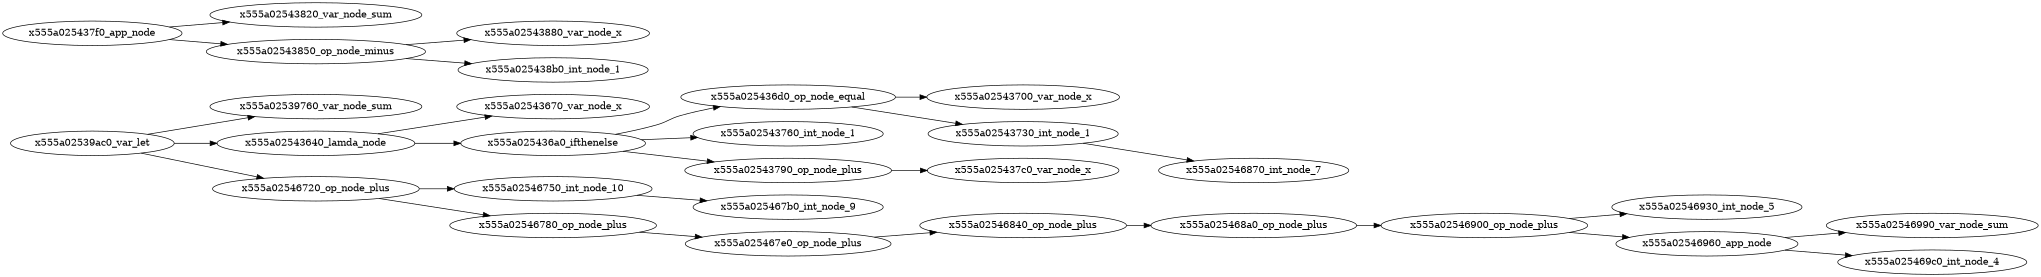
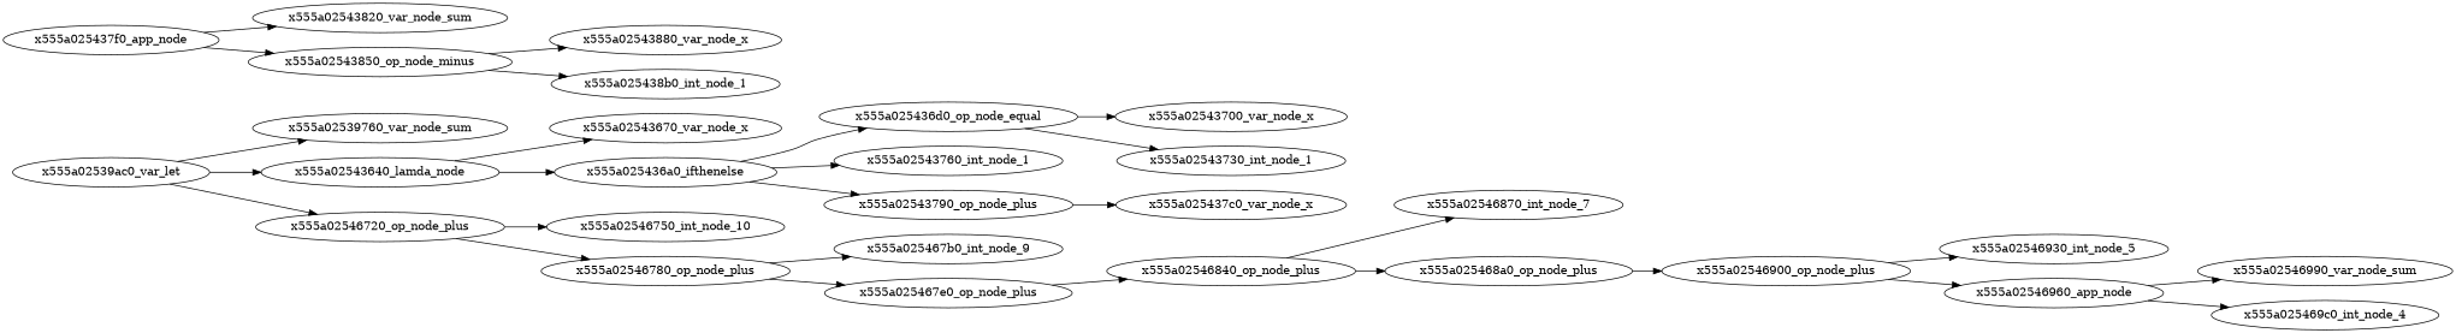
  digraph {
    rankdir=LR
    x555a02539ac0_var_let
    x555a02539760_var_node_sum
    x555a02543640_lamda_node
    x555a02546720_op_node_plus
    x555a02543670_var_node_x
    x555a025436a0_ifthenelse
    x555a02546750_int_node_10
    x555a02546780_op_node_plus
    x555a025436d0_op_node_equal
    x555a02543760_int_node_1
    x555a02543790_op_node_plus
    x555a02543700_var_node_x
    x555a02543730_int_node_1
    x555a025437c0_var_node_x
    x555a025437f0_app_node
    x555a02543820_var_node_sum
    x555a02543850_op_node_minus
    x555a02543880_var_node_x
    x555a025438b0_int_node_1
    x555a025467b0_int_node_9
    x555a025467e0_op_node_plus
    x555a02546840_op_node_plus
    x555a02546870_int_node_7
    x555a025468a0_op_node_plus
    x555a02546900_op_node_plus
    x555a02546930_int_node_5
    x555a02546960_app_node
    x555a02546990_var_node_sum
    x555a025469c0_int_node_4
    x555a02539ac0_var_let -> x555a02539760_var_node_sum
    x555a02539ac0_var_let -> x555a02543640_lamda_node
    x555a02539ac0_var_let -> x555a02546720_op_node_plus
    x555a02543640_lamda_node -> x555a02543670_var_node_x
    x555a02543640_lamda_node -> x555a025436a0_ifthenelse
    x555a02546720_op_node_plus -> x555a02546750_int_node_10
    x555a02546720_op_node_plus -> x555a02546780_op_node_plus
    x555a025436a0_ifthenelse -> x555a025436d0_op_node_equal
    x555a025436a0_ifthenelse -> x555a02543760_int_node_1
    x555a025436a0_ifthenelse -> x555a02543790_op_node_plus
-   x555a02546750_int_node_10 -> x555a025467b0_int_node_9
+   x555a02546780_op_node_plus -> x555a025467b0_int_node_9
    x555a02546780_op_node_plus -> x555a025467e0_op_node_plus
    x555a025436d0_op_node_equal -> x555a02543700_var_node_x
    x555a025436d0_op_node_equal -> x555a02543730_int_node_1
    x555a02543790_op_node_plus -> x555a025437c0_var_node_x
    x555a025437f0_app_node -> x555a02543820_var_node_sum
    x555a025437f0_app_node -> x555a02543850_op_node_minus
    x555a02543850_op_node_minus -> x555a02543880_var_node_x
    x555a02543850_op_node_minus -> x555a025438b0_int_node_1
    x555a025467e0_op_node_plus -> x555a02546840_op_node_plus
-   x555a02543730_int_node_1 -> x555a02546870_int_node_7
+   x555a02546840_op_node_plus -> x555a02546870_int_node_7
    x555a02546840_op_node_plus -> x555a025468a0_op_node_plus
    x555a025468a0_op_node_plus -> x555a02546900_op_node_plus
    x555a02546900_op_node_plus -> x555a02546930_int_node_5
    x555a02546900_op_node_plus -> x555a02546960_app_node
    x555a02546960_app_node -> x555a02546990_var_node_sum
    x555a02546960_app_node -> x555a025469c0_int_node_4
  }
